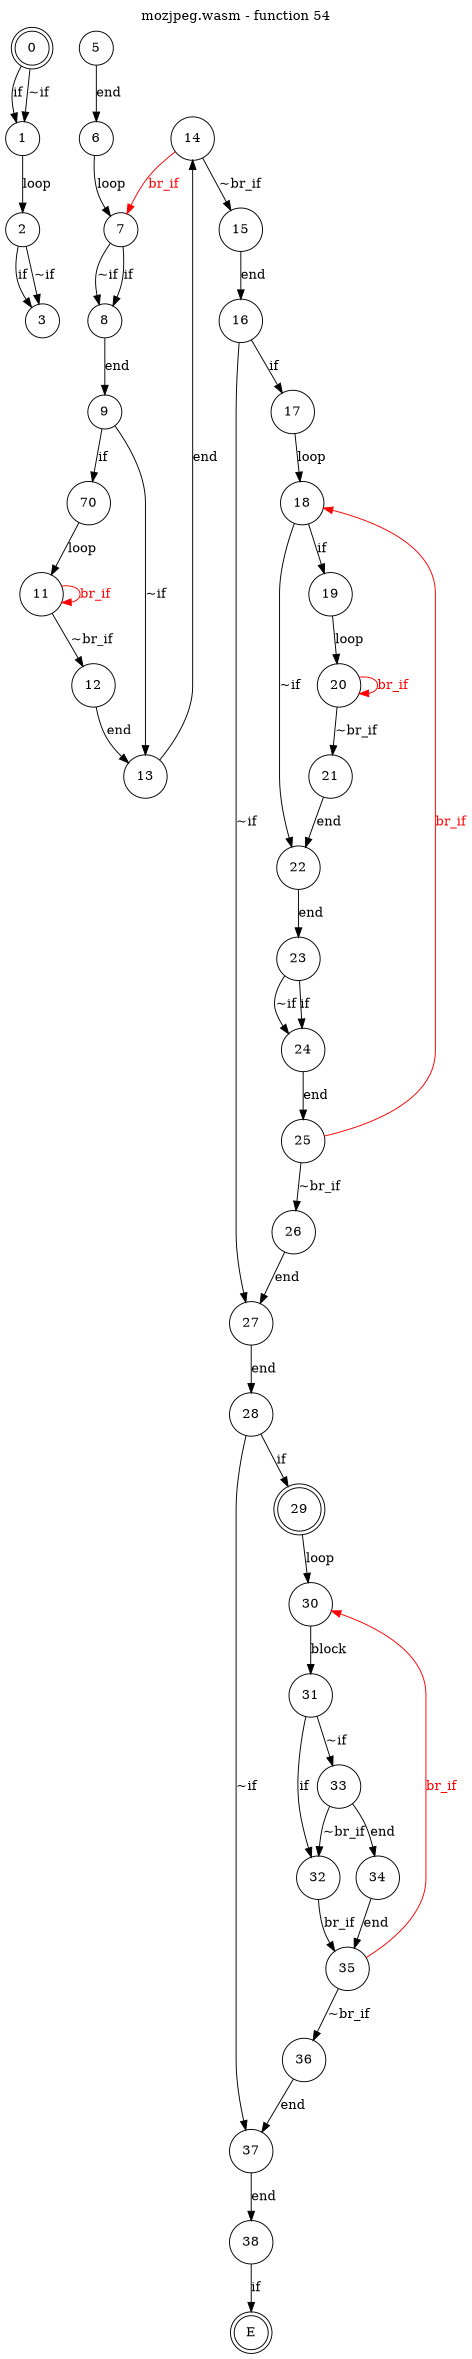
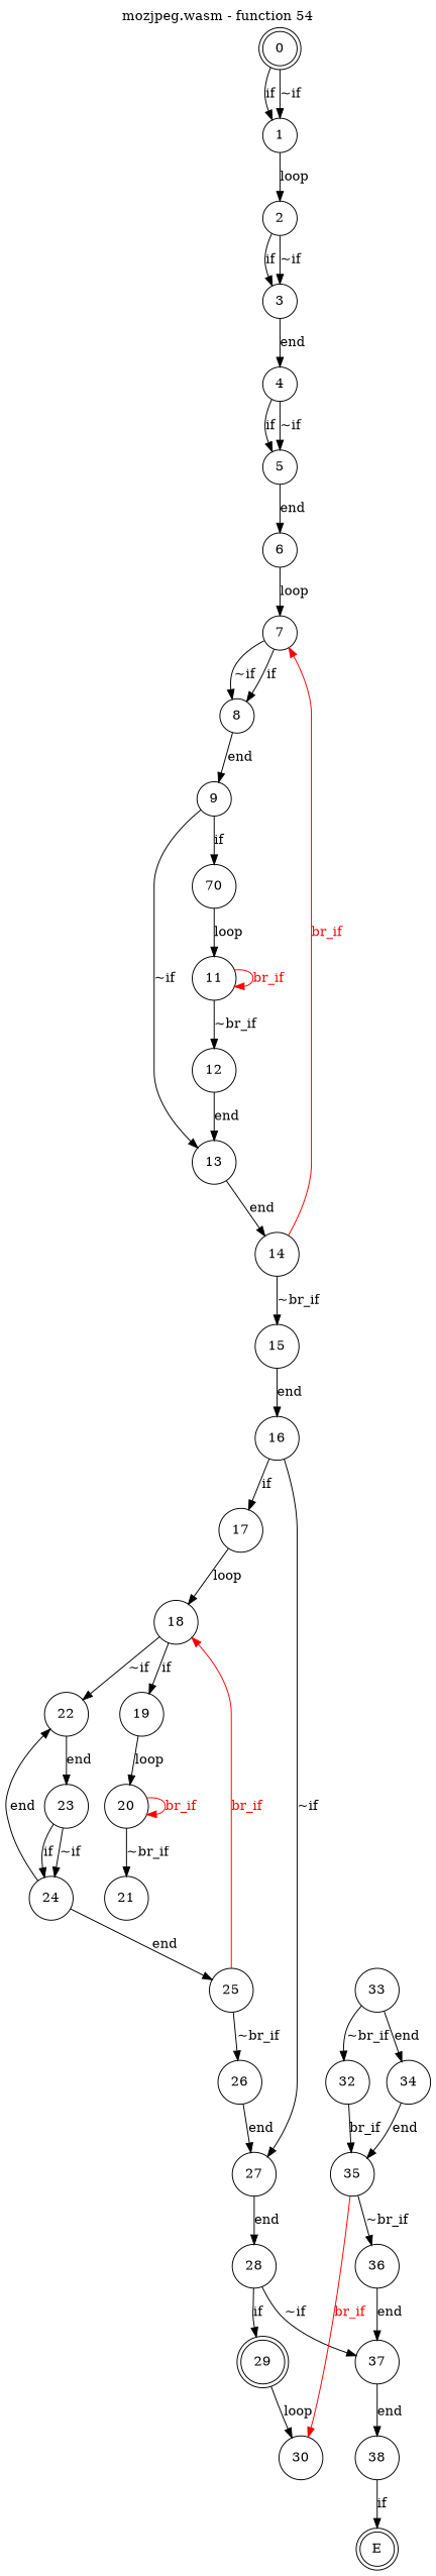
  digraph {
    label="mozjpeg.wasm - function 54"
    labelfontcolor=black
    labelfontname=Helvetica
    labelfontsize=16
    labelloc=t
    node [shape=circle]
    0 [shape=doublecircle]
    1
    2
    E [shape=doublecircle]
    3
+   4
    5
    6
    7
    8
    9
    n12 [label=70]
    13
    11
    14
    12
    15
    16
    17
    27
    18
    28
    19
    22
    29 [shape=doublecircle]
    37
    20
    23
    21
    24
    25
    26
    30
    38
-   31
    32
    33
    35
    34
    36
    0 -> 1 [label=if]
    0 -> 1 [label="~if"]
    1 -> 2 [label=loop]
    2 -> 3 [label=if]
    2 -> 3 [label="~if"]
+   3 -> 4 [label=end]
+   4 -> 5 [label=if]
+   4 -> 5 [label="~if"]
    5 -> 6 [label=end]
    6 -> 7 [label=loop]
    7 -> 8 [label=if]
    7 -> 8 [label="~if"]
    8 -> 9 [label=end]
    9 -> n12 [label=if]
    9 -> 13 [label="~if"]
    n12 -> 11 [label=loop]
    13 -> 14 [label=end]
    11 -> 11 [color=red fontcolor=red label=br_if]
    11 -> 12 [label="~br_if"]
    14 -> 7 [color=red fontcolor=red label=br_if]
    14 -> 15 [label="~br_if"]
    12 -> 13 [label=end]
    15 -> 16 [label=end]
    16 -> 17 [label=if]
    16 -> 27 [label="~if"]
    17 -> 18 [label=loop]
    27 -> 28 [label=end]
    18 -> 19 [label=if]
    18 -> 22 [label="~if"]
    28 -> 29 [label=if]
    28 -> 37 [label="~if"]
    19 -> 20 [label=loop]
    22 -> 23 [label=end]
    29 -> 30 [label=loop]
    37 -> 38 [label=end]
    20 -> 20 [color=red fontcolor=red label=br_if]
    20 -> 21 [label="~br_if"]
    23 -> 24 [label=if]
    23 -> 24 [label="~if"]
-   21 -> 22 [label=end]
+   24 -> 22 [label=end]
    24 -> 25 [label=end]
    25 -> 18 [color=red fontcolor=red label=br_if]
    25 -> 26 [label="~br_if"]
    26 -> 27 [label=end]
-   30 -> 31 [label=block]
    38 -> E [label=if]
-   31 -> 32 [label=if]
-   31 -> 33 [label="~if"]
    32 -> 35 [label=br_if]
    33 -> 32 [label="~br_if"]
    33 -> 34 [label=end]
    35 -> 30 [color=red fontcolor=red label=br_if]
    35 -> 36 [label="~br_if"]
    34 -> 35 [label=end]
    36 -> 37 [label=end]
  }
